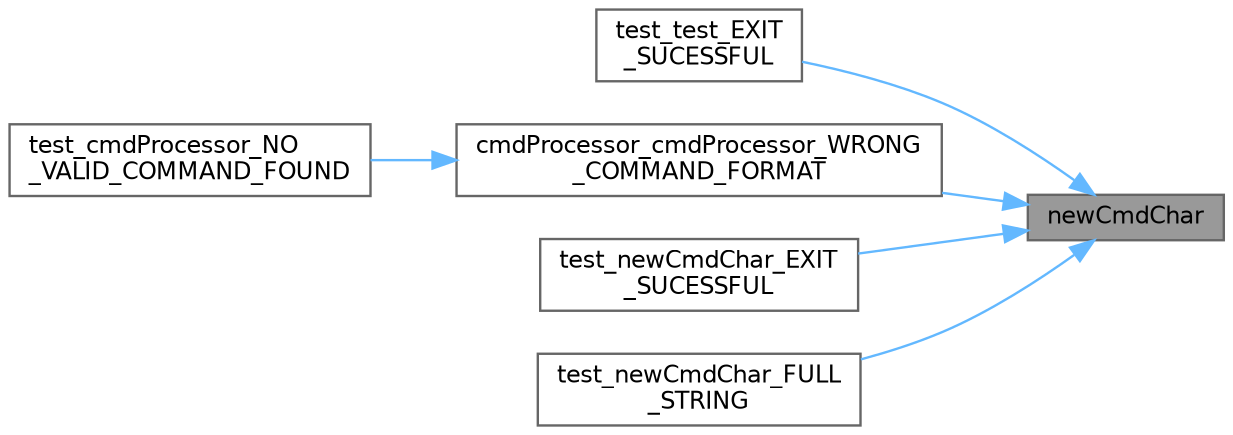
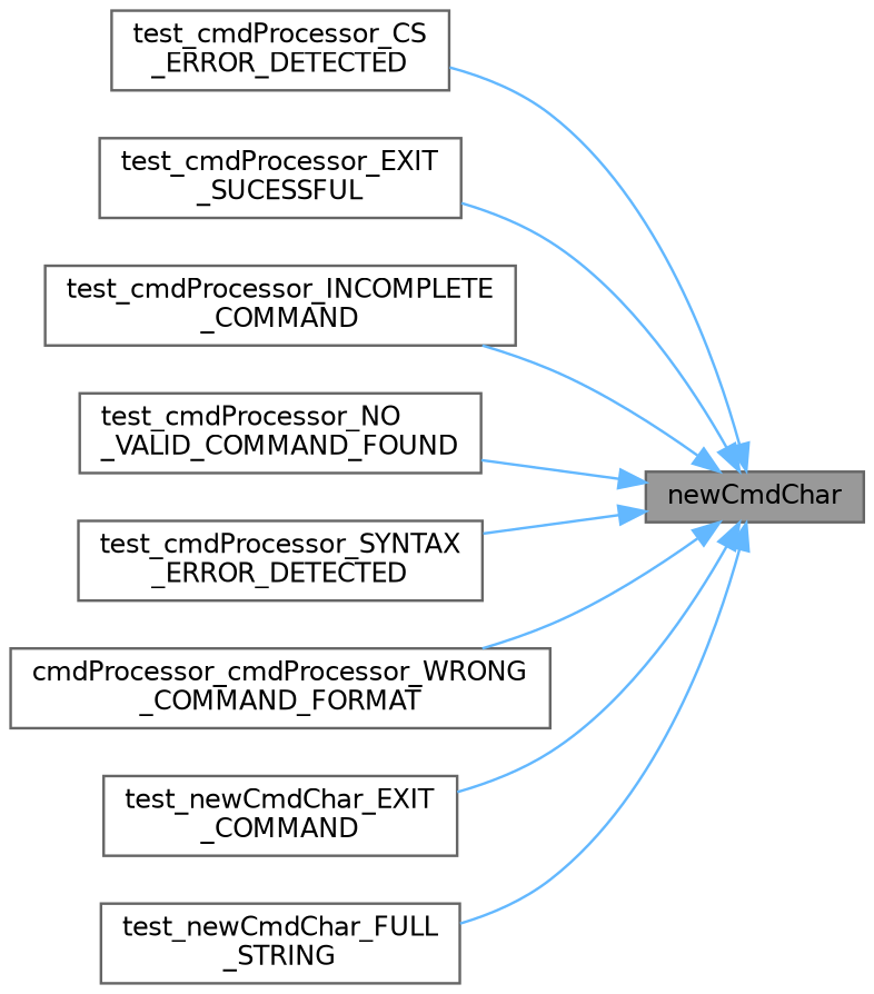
  digraph {
    rankdir=RL
    node [color=grey40 fillcolor=white fontname=Helvetica fontsize=10 shape=box style=filled]
    edge [color=steelblue1 dir=back fontname=Helvetica fontsize=10 labelfontname=Helvetica labelfontsize=10 style=solid]
    n1 [color=gray40 fillcolor=grey60 fontcolor=black height=0.2 label=newCmdChar width=0.4]
-   n3 [height=0.2 label="test_test_EXIT\l_SUCESSFUL" width=0.4]
+   n2 [height=0.2 label="test_cmdProcessor_CS\l_ERROR_DETECTED" width=0.4]
+   n3 [height=0.2 label="test_cmdProcessor_EXIT\l_SUCESSFUL" width=0.4]
+   n4 [height=0.2 label="test_cmdProcessor_INCOMPLETE\l_COMMAND" width=0.4]
    n5 [height=0.2 label="test_cmdProcessor_NO\l_VALID_COMMAND_FOUND" width=0.4]
+   n6 [height=0.2 label="test_cmdProcessor_SYNTAX\l_ERROR_DETECTED" width=0.4]
    n7 [height=0.2 label="cmdProcessor_cmdProcessor_WRONG\l_COMMAND_FORMAT" width=0.4]
-   n8 [height=0.2 label="test_newCmdChar_EXIT\l_SUCESSFUL" width=0.4]
+   n8 [height=0.2 label="test_newCmdChar_EXIT\l_COMMAND" width=0.4]
    n9 [height=0.2 label="test_newCmdChar_FULL\l_STRING" width=0.4]
+   n1 -> n2
    n1 -> n3
-   n7 -> n5
+   n1 -> n4
+   n1 -> n5
+   n1 -> n6
    n1 -> n7
    n1 -> n8
    n1 -> n9
  }
